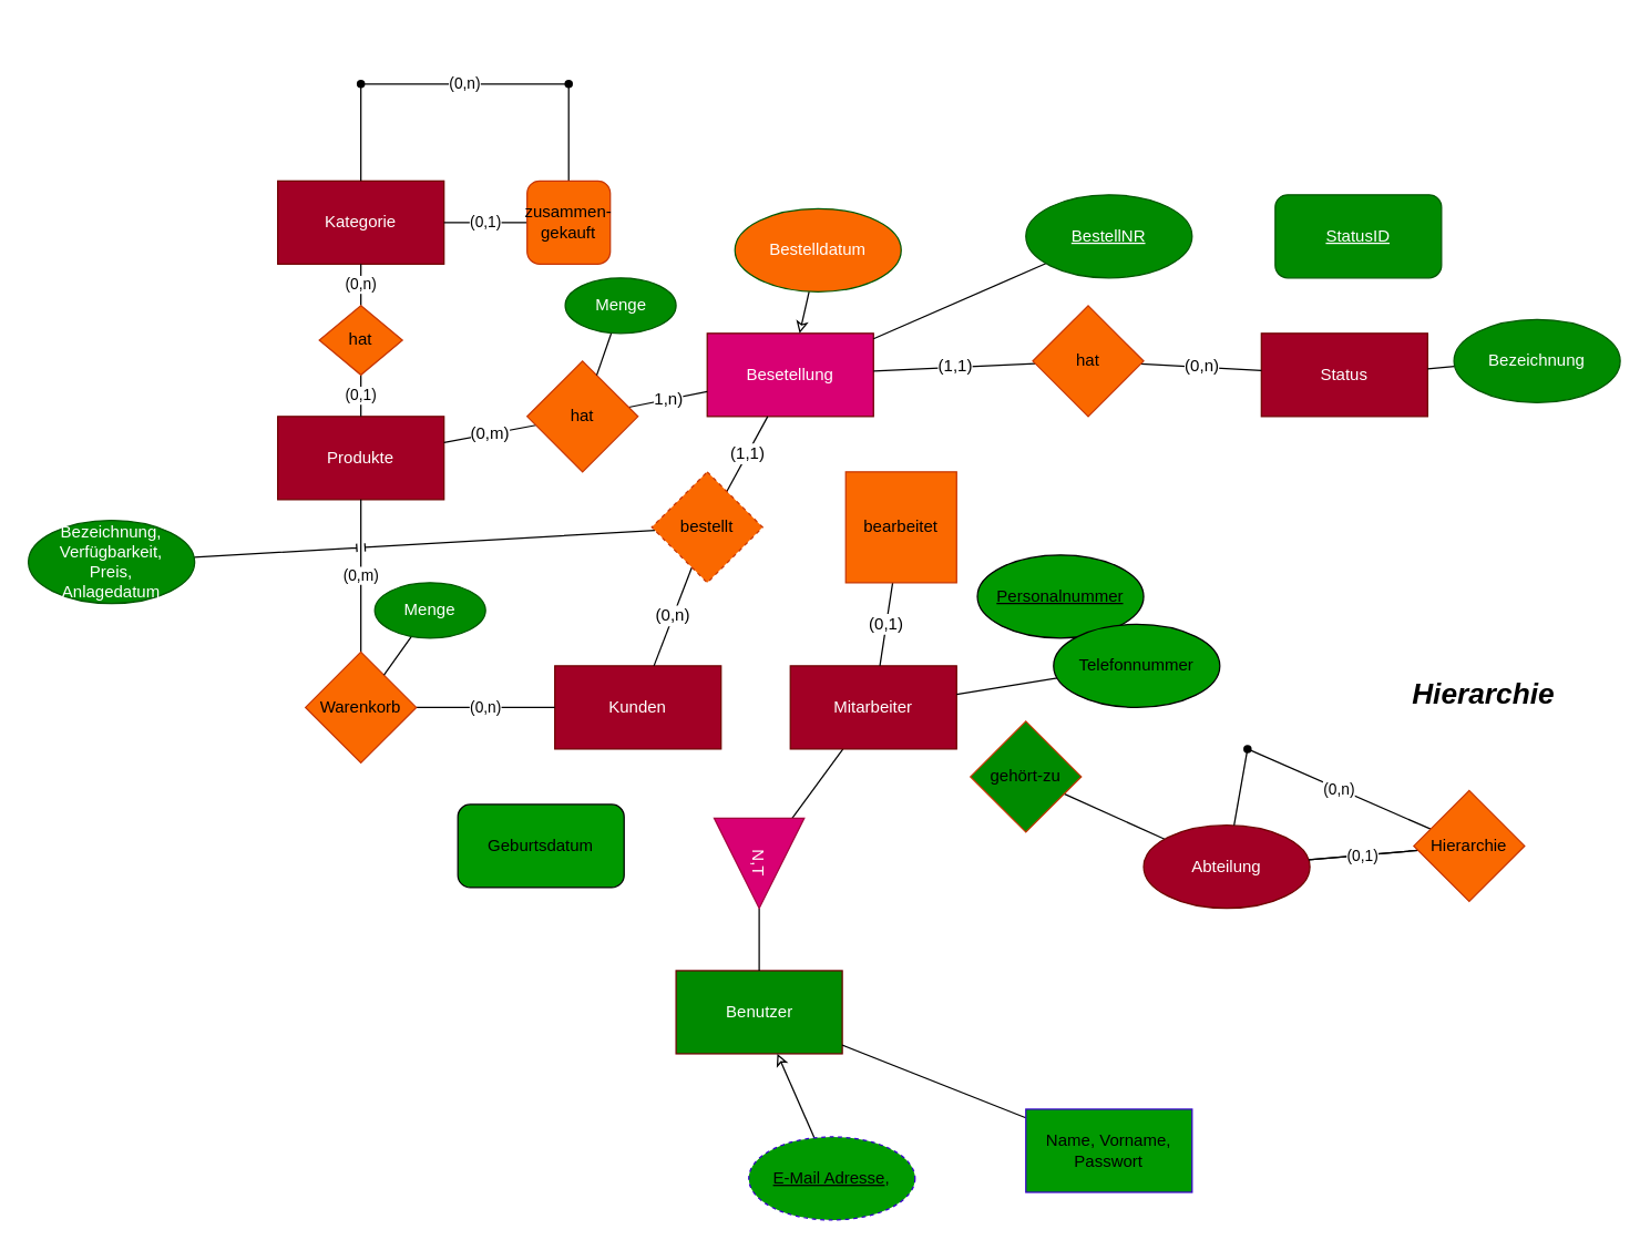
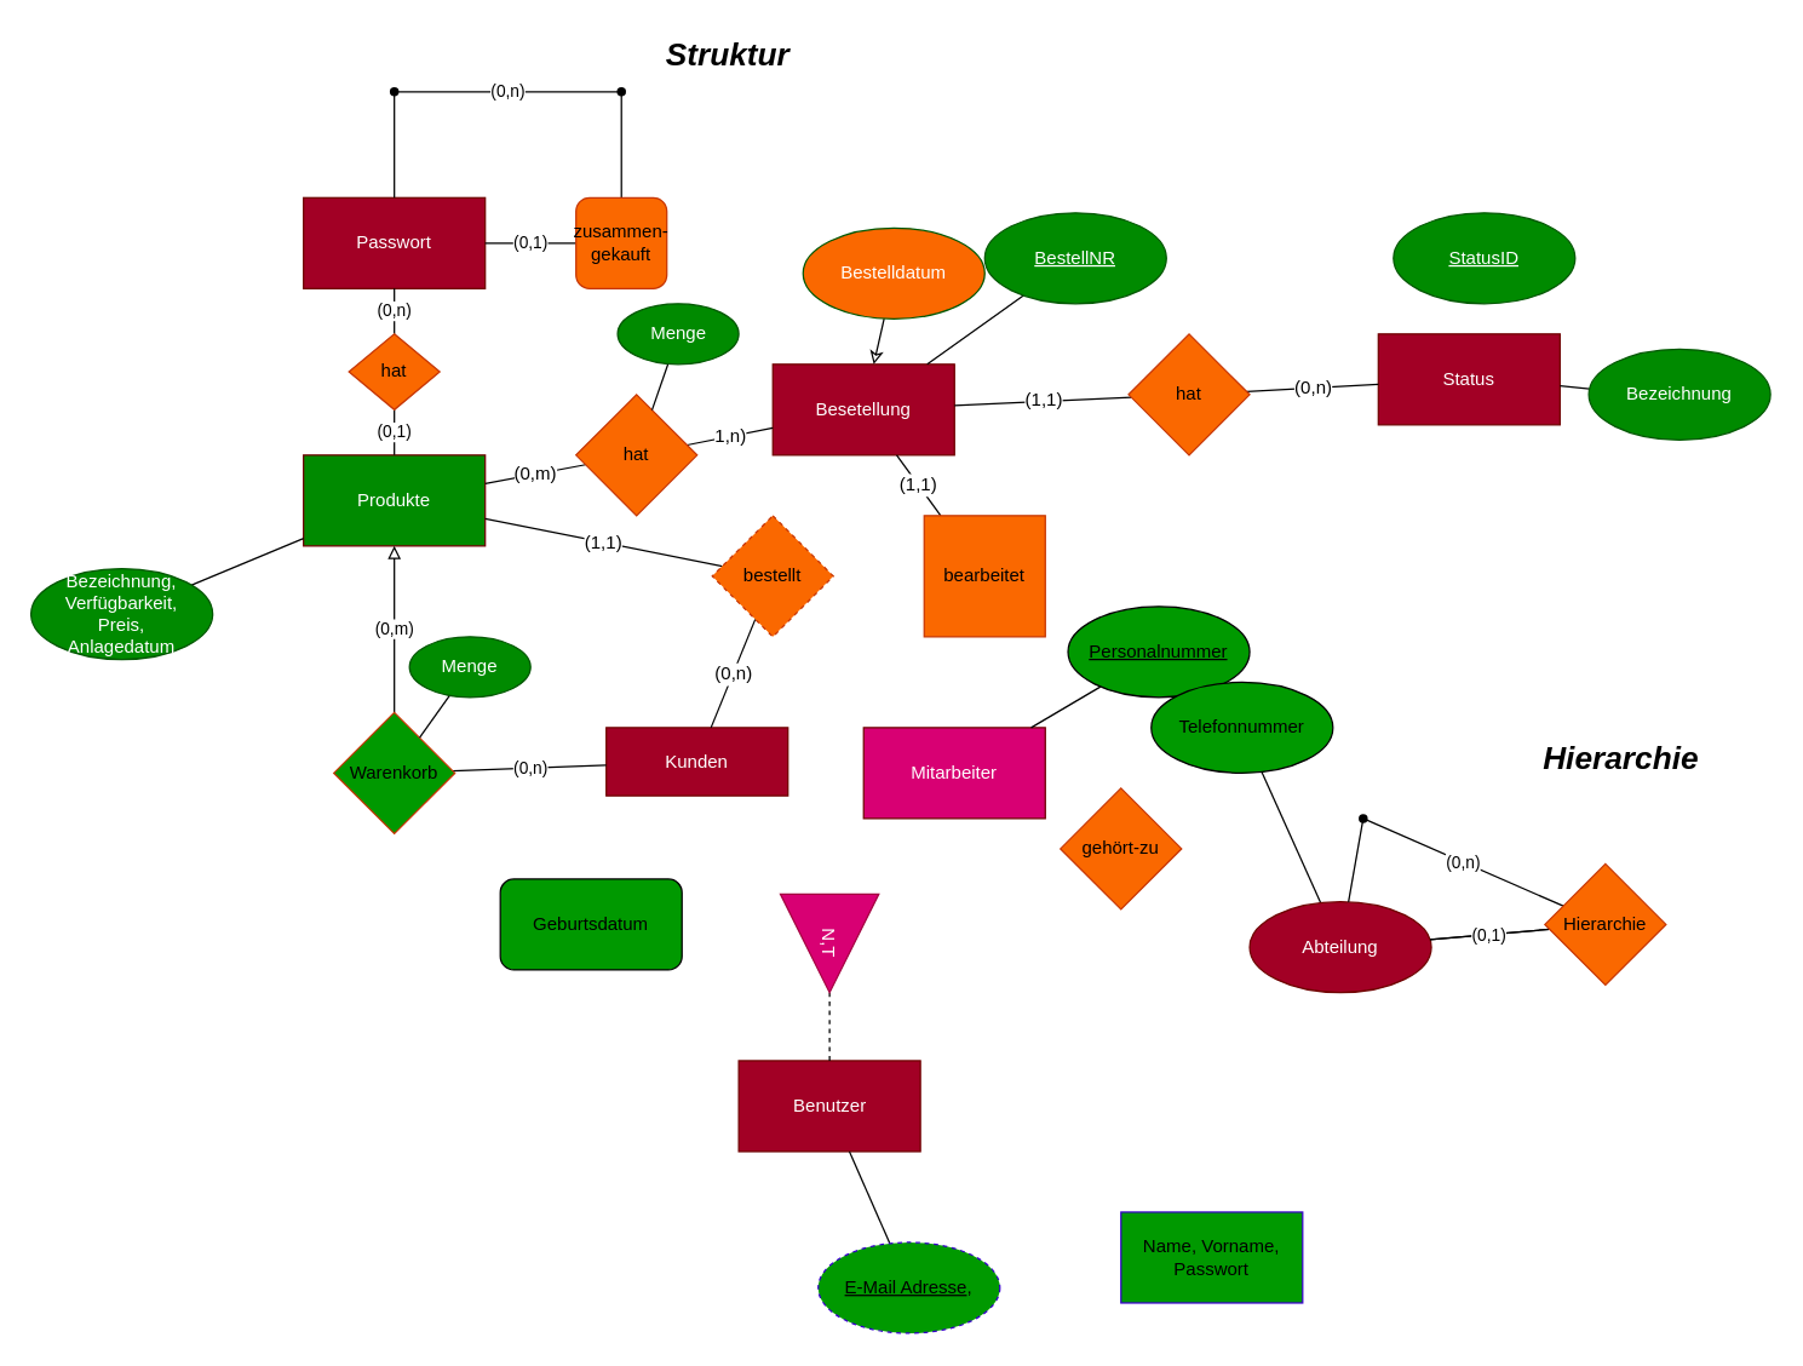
  <mxCell id="0" />
  <mxCell id="1" parent="0" />
- <mxCell id="2" value="Benutzer&lt;br&gt;" style="whiteSpace=wrap;html=1;fillColor=#008a00;fontColor=#ffffff;strokeColor=#6F0000;" parent="1" vertex="1"><mxGeometry x="487.5" y="700" width="120" height="60" as="geometry" /></mxCell>
- <mxCell id="3" value="" style="edgeStyle=none;html=1;endArrow=classic;endFill=0;curved=1;" parent="1" source="4" target="2" edge="1"><mxGeometry relative="1" as="geometry" /></mxCell>
+ <mxCell id="2" value="Benutzer&lt;br&gt;" style="whiteSpace=wrap;html=1;fillColor=#a20025;fontColor=#ffffff;strokeColor=#6F0000;" parent="1" vertex="1"><mxGeometry x="487.5" y="700" width="120" height="60" as="geometry" /></mxCell>
+ <mxCell id="3" value="" style="edgeStyle=none;html=1;endArrow=none;endFill=0;curved=1;" parent="1" source="4" target="2" edge="1"><mxGeometry relative="1" as="geometry" /></mxCell>
  <mxCell id="4" value="&lt;u&gt;E-Mail Adresse&lt;/u&gt;," style="ellipse;whiteSpace=wrap;html=1;strokeColor=#3700CC;gradientColor=none;fillColor=#009900;dashed=1;" parent="1" vertex="1"><mxGeometry x="540" y="820" width="120" height="60" as="geometry" /></mxCell>
- <mxCell id="5" value="" style="edgeStyle=none;html=1;endArrow=none;endFill=0;curved=1;" parent="1" source="6" target="2" edge="1"><mxGeometry relative="1" as="geometry" /></mxCell>
  <mxCell id="6" value="Name, Vorname, Passwort" style="whiteSpace=wrap;html=1;strokeColor=#3700CC;gradientColor=none;fillColor=#009900;rounded=0;" parent="1" vertex="1"><mxGeometry x="740" y="800" width="120" height="60" as="geometry" /></mxCell>
- <mxCell id="7" value="" style="edgeStyle=none;html=1;endArrow=none;endFill=0;curved=1;" parent="1" source="9" target="10" edge="1"><mxGeometry relative="1" as="geometry" /></mxCell>
- <mxCell id="8" value="" style="edgeStyle=none;html=1;endArrow=none;endFill=0;curved=1;" parent="1" source="9" target="2" edge="1"><mxGeometry relative="1" as="geometry" /></mxCell>
+ <mxCell id="8" value="" style="edgeStyle=none;html=1;endArrow=none;endFill=0;curved=1;dashed=1;" parent="1" source="9" target="2" edge="1"><mxGeometry relative="1" as="geometry" /></mxCell>
  <mxCell id="9" value="N,T" style="triangle;whiteSpace=wrap;html=1;rotation=90;strokeColor=#A50040;fillColor=#d80073;fontColor=#ffffff;" parent="1" vertex="1"><mxGeometry x="515" y="590" width="65" height="65" as="geometry" /></mxCell>
- <mxCell id="10" value="Mitarbeiter" style="whiteSpace=wrap;html=1;fillColor=#a20025;fontColor=#ffffff;strokeColor=#6F0000;" parent="1" vertex="1"><mxGeometry x="570" y="480" width="120" height="60" as="geometry" /></mxCell>
- <mxCell id="11" value="Kunden" style="whiteSpace=wrap;html=1;fillColor=#a20025;fontColor=#ffffff;strokeColor=#6F0000;" parent="1" vertex="1"><mxGeometry x="400" y="480" width="120" height="60" as="geometry" /></mxCell>
+ <mxCell id="10" value="Mitarbeiter" style="whiteSpace=wrap;html=1;fillColor=#d80073;fontColor=#ffffff;strokeColor=#6F0000;" parent="1" vertex="1"><mxGeometry x="570" y="480" width="120" height="60" as="geometry" /></mxCell>
+ <mxCell id="11" value="Kunden" style="whiteSpace=wrap;html=1;fillColor=#a20025;fontColor=#ffffff;strokeColor=#6F0000;" parent="1" vertex="1"><mxGeometry x="400" y="480" width="120" height="45" as="geometry" /></mxCell>
  <mxCell id="12" value="Geburtsdatum" style="whiteSpace=wrap;html=1;fillColor=#009900;gradientColor=none;rounded=1;" parent="1" vertex="1"><mxGeometry x="330" y="580" width="120" height="60" as="geometry" /></mxCell>
+ <mxCell id="13" value="" style="edgeStyle=none;curved=1;html=1;endArrow=none;endFill=0;" parent="1" source="14" target="10" edge="1"><mxGeometry relative="1" as="geometry" /></mxCell>
  <mxCell id="14" value="&lt;u&gt;Personalnummer&lt;br&gt;&lt;/u&gt;" style="ellipse;whiteSpace=wrap;html=1;fillColor=#009900;gradientColor=none;" parent="1" vertex="1"><mxGeometry x="705" y="400" width="120" height="60" as="geometry" /></mxCell>
- <mxCell id="15" value="" style="edgeStyle=none;curved=1;html=1;endArrow=none;endFill=0;" parent="1" source="16" target="10" edge="1"><mxGeometry relative="1" as="geometry" /></mxCell>
+ <mxCell id="15" value="" style="edgeStyle=none;curved=1;html=1;endArrow=none;endFill=0;" parent="1" source="16" target="18" edge="1"><mxGeometry relative="1" as="geometry" /></mxCell>
  <mxCell id="16" value="Telefonnummer" style="ellipse;whiteSpace=wrap;html=1;fillColor=#009900;gradientColor=none;" parent="1" vertex="1"><mxGeometry x="760" y="450" width="120" height="60" as="geometry" /></mxCell>
- <mxCell id="17" value="" style="edgeStyle=none;curved=1;html=1;endArrow=none;endFill=0;" parent="1" source="18" target="19" edge="1"><mxGeometry relative="1" as="geometry" /></mxCell>
  <mxCell id="18" value="Abteilung" style="ellipse;whiteSpace=wrap;html=1;fillColor=#a20025;fontColor=#ffffff;strokeColor=#6F0000;" parent="1" vertex="1"><mxGeometry x="825" y="595" width="120" height="60" as="geometry" /></mxCell>
- <mxCell id="19" value="gehört-zu" style="rhombus;whiteSpace=wrap;html=1;strokeColor=#C73500;fillColor=#008a00;fontColor=#000000;" parent="1" vertex="1"><mxGeometry x="700" y="520" width="80" height="80" as="geometry" /></mxCell>
+ <mxCell id="19" value="gehört-zu" style="rhombus;whiteSpace=wrap;html=1;strokeColor=#C73500;fillColor=#fa6800;fontColor=#000000;" parent="1" vertex="1"><mxGeometry x="700" y="520" width="80" height="80" as="geometry" /></mxCell>
  <mxCell id="20" value="" style="edgeStyle=none;curved=1;html=1;endArrow=none;endFill=0;" parent="1" source="23" target="18" edge="1"><mxGeometry relative="1" as="geometry" /></mxCell>
  <mxCell id="21" value="(0,1)" style="edgeStyle=none;html=1;endArrow=none;endFill=0;rounded=0;jumpStyle=line;" parent="1" source="23" target="18" edge="1"><mxGeometry relative="1" as="geometry" /></mxCell>
  <mxCell id="22" value="(0,n)" style="edgeStyle=none;rounded=0;jumpStyle=line;html=1;endArrow=none;endFill=0;" parent="1" source="23" target="25" edge="1"><mxGeometry relative="1" as="geometry" /></mxCell>
  <mxCell id="23" value="Hierarchie" style="rhombus;whiteSpace=wrap;html=1;strokeColor=#C73500;fillColor=#fa6800;rounded=0;fontColor=#000000;" parent="1" vertex="1"><mxGeometry x="1020" y="570" width="80" height="80" as="geometry" /></mxCell>
  <mxCell id="24" value="" style="edgeStyle=none;rounded=0;jumpStyle=line;html=1;endArrow=none;endFill=0;" parent="1" source="25" target="18" edge="1"><mxGeometry relative="1" as="geometry" /></mxCell>
  <mxCell id="25" value="" style="shape=waypoint;sketch=0;size=6;pointerEvents=1;points=[];fillColor=none;resizable=0;rotatable=0;perimeter=centerPerimeter;snapToPoint=1;rounded=0;strokeColor=default;" parent="1" vertex="1"><mxGeometry x="880" y="520" width="40" height="40" as="geometry" /></mxCell>
- <mxCell id="26" value="Produkte" style="whiteSpace=wrap;html=1;rounded=0;strokeColor=#6F0000;fillColor=#a20025;fontColor=#ffffff;" parent="1" vertex="1"><mxGeometry x="200" y="300" width="120" height="60" as="geometry" /></mxCell>
- <mxCell id="27" value="(0,m)" style="edgeStyle=none;rounded=0;jumpStyle=line;html=1;endArrow=none;endFill=0;" parent="1" source="29" target="26" edge="1"><mxGeometry relative="1" as="geometry" /></mxCell>
+ <mxCell id="26" value="Produkte" style="whiteSpace=wrap;html=1;rounded=0;strokeColor=#6F0000;fillColor=#008a00;fontColor=#ffffff;" parent="1" vertex="1"><mxGeometry x="200" y="300" width="120" height="60" as="geometry" /></mxCell>
+ <mxCell id="27" value="(0,m)" style="edgeStyle=none;rounded=0;jumpStyle=line;html=1;endArrow=block;endFill=0;" parent="1" source="29" target="26" edge="1"><mxGeometry relative="1" as="geometry" /></mxCell>
  <mxCell id="28" value="(0,n)" style="edgeStyle=none;rounded=0;jumpStyle=line;html=1;endArrow=none;endFill=0;" parent="1" source="29" target="11" edge="1"><mxGeometry relative="1" as="geometry" /></mxCell>
- <mxCell id="29" value="Warenkorb" style="rhombus;whiteSpace=wrap;html=1;rounded=0;strokeColor=#C73500;fillColor=#fa6800;fontColor=#000000;" parent="1" vertex="1"><mxGeometry x="220" y="470" width="80" height="80" as="geometry" /></mxCell>
+ <mxCell id="29" value="Warenkorb" style="rhombus;whiteSpace=wrap;html=1;rounded=0;strokeColor=#C73500;fillColor=#009900;fontColor=#000000;" parent="1" vertex="1"><mxGeometry x="220" y="470" width="80" height="80" as="geometry" /></mxCell>
  <mxCell id="30" value="" style="edgeStyle=none;rounded=0;jumpStyle=line;html=1;endArrow=none;endFill=0;" parent="1" source="31" target="29" edge="1"><mxGeometry relative="1" as="geometry" /></mxCell>
  <mxCell id="31" value="Menge" style="ellipse;whiteSpace=wrap;html=1;rounded=0;strokeColor=#005700;fillColor=#008a00;fontColor=#ffffff;" parent="1" vertex="1"><mxGeometry x="270" y="420" width="80" height="40" as="geometry" /></mxCell>
- <mxCell id="32" value="" style="edgeStyle=none;rounded=0;jumpStyle=line;html=1;endArrow=none;endFill=0;" parent="1" source="33" target="50" edge="1"><mxGeometry relative="1" as="geometry" /></mxCell>
+ <mxCell id="32" value="" style="edgeStyle=none;rounded=0;jumpStyle=line;html=1;endArrow=none;endFill=0;" parent="1" source="33" target="26" edge="1"><mxGeometry relative="1" as="geometry" /></mxCell>
  <mxCell id="33" value="Bezeichnung,&lt;br&gt;Verfügbarkeit,&lt;br&gt;Preis,&lt;br&gt;Anlagedatum" style="ellipse;whiteSpace=wrap;html=1;rounded=0;strokeColor=#005700;fillColor=#008a00;fontColor=#ffffff;" parent="1" vertex="1"><mxGeometry x="20" y="375" width="120" height="60" as="geometry" /></mxCell>
- <mxCell id="34" value="Kategorie" style="whiteSpace=wrap;html=1;rounded=0;strokeColor=#6F0000;fillColor=#a20025;fontColor=#ffffff;" parent="1" vertex="1"><mxGeometry x="200" y="130" width="120" height="60" as="geometry" /></mxCell>
+ <mxCell id="34" value="Passwort" style="whiteSpace=wrap;html=1;rounded=0;strokeColor=#6F0000;fillColor=#a20025;fontColor=#ffffff;" parent="1" vertex="1"><mxGeometry x="200" y="130" width="120" height="60" as="geometry" /></mxCell>
  <mxCell id="35" value="(0,n)" style="edgeStyle=none;rounded=0;jumpStyle=line;html=1;endArrow=none;endFill=0;" parent="1" source="37" target="34" edge="1"><mxGeometry relative="1" as="geometry" /></mxCell>
  <mxCell id="36" value="(0,1)" style="edgeStyle=none;rounded=0;jumpStyle=line;html=1;endArrow=none;endFill=0;" parent="1" source="37" target="26" edge="1"><mxGeometry relative="1" as="geometry" /></mxCell>
  <mxCell id="37" value="hat&lt;br&gt;" style="rhombus;whiteSpace=wrap;html=1;rounded=0;strokeColor=#C73500;fillColor=#fa6800;fontColor=#000000;" parent="1" vertex="1"><mxGeometry x="230" y="220" width="60" height="50" as="geometry" /></mxCell>
  <mxCell id="38" value="(0,1)" style="edgeStyle=none;rounded=0;jumpStyle=line;html=1;endArrow=none;endFill=0;" parent="1" source="40" target="34" edge="1"><mxGeometry relative="1" as="geometry" /></mxCell>
  <mxCell id="39" value="" style="edgeStyle=none;rounded=0;jumpStyle=line;html=1;endArrow=none;endFill=0;" parent="1" source="40" target="41" edge="1"><mxGeometry relative="1" as="geometry" /></mxCell>
  <mxCell id="40" value="zusammen-gekauft" style="whiteSpace=wrap;html=1;strokeColor=#C73500;fillColor=#fa6800;fontColor=#000000;rounded=1;" parent="1" vertex="1"><mxGeometry x="380" y="130" width="60" height="60" as="geometry" /></mxCell>
  <mxCell id="41" value="" style="shape=waypoint;sketch=0;size=6;pointerEvents=1;points=[];fillColor=none;resizable=0;rotatable=0;perimeter=centerPerimeter;snapToPoint=1;rounded=0;strokeColor=default;" parent="1" vertex="1"><mxGeometry x="390" y="40" width="40" height="40" as="geometry" /></mxCell>
  <mxCell id="42" value="" style="edgeStyle=none;rounded=0;jumpStyle=line;html=1;endArrow=none;endFill=0;" parent="1" source="44" target="34" edge="1"><mxGeometry relative="1" as="geometry" /></mxCell>
  <mxCell id="43" value="(0,n)" style="edgeStyle=none;rounded=0;jumpStyle=line;html=1;endArrow=none;endFill=0;" parent="1" source="44" target="41" edge="1"><mxGeometry relative="1" as="geometry" /></mxCell>
  <mxCell id="44" value="" style="shape=waypoint;sketch=0;size=6;pointerEvents=1;points=[];fillColor=none;resizable=0;rotatable=0;perimeter=centerPerimeter;snapToPoint=1;rounded=0;strokeColor=default;" parent="1" vertex="1"><mxGeometry x="240" y="40" width="40" height="40" as="geometry" /></mxCell>
+ <mxCell id="45" value="&lt;b style=&quot;font-size: 21px;&quot;&gt;&lt;i style=&quot;font-size: 21px;&quot;&gt;Struktur&lt;/i&gt;&lt;/b&gt;" style="text;html=1;align=center;verticalAlign=middle;resizable=0;points=[];autosize=1;strokeColor=none;fillColor=none;rounded=0;fontSize=21;" parent="1" vertex="1"><mxGeometry x="430" y="20" width="100" height="30" as="geometry" /></mxCell>
  <mxCell id="46" value="&lt;b&gt;&lt;i&gt;Hierarchie&lt;/i&gt;&lt;/b&gt;" style="text;html=1;align=center;verticalAlign=middle;resizable=0;points=[];autosize=1;strokeColor=none;fillColor=none;fontSize=21;" parent="1" vertex="1"><mxGeometry x="1010" y="485" width="120" height="30" as="geometry" /></mxCell>
- <mxCell id="47" value="Besetellung" style="whiteSpace=wrap;html=1;rounded=0;fontSize=12;strokeColor=#6F0000;fillColor=#d80073;fontColor=#ffffff;" parent="1" vertex="1"><mxGeometry x="510" y="240" width="120" height="60" as="geometry" /></mxCell>
+ <mxCell id="47" value="Besetellung" style="whiteSpace=wrap;html=1;rounded=0;fontSize=12;strokeColor=#6F0000;fillColor=#a20025;fontColor=#ffffff;" parent="1" vertex="1"><mxGeometry x="510" y="240" width="120" height="60" as="geometry" /></mxCell>
  <mxCell id="48" value="(0,n)" style="edgeStyle=none;rounded=0;jumpStyle=line;html=1;fontSize=12;endArrow=none;endFill=0;" parent="1" source="50" target="11" edge="1"><mxGeometry relative="1" as="geometry" /></mxCell>
- <mxCell id="49" value="(1,1)" style="edgeStyle=none;rounded=0;jumpStyle=line;html=1;fontSize=12;endArrow=none;endFill=0;" parent="1" source="50" target="47" edge="1"><mxGeometry relative="1" as="geometry" /></mxCell>
+ <mxCell id="49" value="(1,1)" style="edgeStyle=none;rounded=0;jumpStyle=line;html=1;fontSize=12;endArrow=none;endFill=0;" parent="1" source="50" target="26" edge="1"><mxGeometry relative="1" as="geometry" /></mxCell>
  <mxCell id="50" value="bestellt" style="rhombus;whiteSpace=wrap;html=1;rounded=0;fontSize=12;strokeColor=#C73500;fillColor=#fa6800;fontColor=#000000;dashed=1;" parent="1" vertex="1"><mxGeometry x="470" y="340" width="80" height="80" as="geometry" /></mxCell>
  <mxCell id="51" value="(0,m)" style="edgeStyle=none;rounded=0;jumpStyle=line;html=1;fontSize=12;endArrow=none;endFill=0;" parent="1" source="53" target="26" edge="1"><mxGeometry relative="1" as="geometry" /></mxCell>
  <mxCell id="52" value="1,n)" style="edgeStyle=none;rounded=0;jumpStyle=line;html=1;fontSize=12;endArrow=none;endFill=0;" parent="1" source="53" target="47" edge="1"><mxGeometry relative="1" as="geometry" /></mxCell>
  <mxCell id="53" value="hat" style="rhombus;whiteSpace=wrap;html=1;rounded=0;fontSize=12;strokeColor=#C73500;fillColor=#fa6800;fontColor=#000000;" parent="1" vertex="1"><mxGeometry x="380" y="260" width="80" height="80" as="geometry" /></mxCell>
  <mxCell id="54" value="" style="edgeStyle=none;rounded=0;jumpStyle=line;html=1;fontSize=12;endArrow=none;endFill=0;" parent="1" source="55" target="47" edge="1"><mxGeometry relative="1" as="geometry" /></mxCell>
- <mxCell id="55" value="&lt;u&gt;BestellNR&lt;/u&gt;" style="ellipse;whiteSpace=wrap;html=1;rounded=0;fontSize=12;strokeColor=#005700;fillColor=#008a00;fontColor=#ffffff;" parent="1" vertex="1"><mxGeometry x="740" y="140" width="120" height="60" as="geometry" /></mxCell>
+ <mxCell id="55" value="&lt;u&gt;BestellNR&lt;/u&gt;" style="ellipse;whiteSpace=wrap;html=1;rounded=0;fontSize=12;strokeColor=#005700;fillColor=#008a00;fontColor=#ffffff;" parent="1" vertex="1"><mxGeometry x="650" y="140" width="120" height="60" as="geometry" /></mxCell>
  <mxCell id="56" value="" style="edgeStyle=none;rounded=0;jumpStyle=line;html=1;fontSize=12;endArrow=classic;endFill=0;" parent="1" source="57" target="47" edge="1"><mxGeometry relative="1" as="geometry" /></mxCell>
  <mxCell id="57" value="Bestelldatum" style="ellipse;whiteSpace=wrap;html=1;rounded=0;fontSize=12;strokeColor=#005700;fillColor=#fa6800;fontColor=#ffffff;" parent="1" vertex="1"><mxGeometry x="530" y="150" width="120" height="60" as="geometry" /></mxCell>
  <mxCell id="58" value="" style="edgeStyle=none;rounded=0;jumpStyle=line;html=1;fontSize=12;endArrow=none;endFill=0;" parent="1" source="59" target="53" edge="1"><mxGeometry relative="1" as="geometry" /></mxCell>
  <mxCell id="59" value="Menge" style="ellipse;whiteSpace=wrap;html=1;rounded=0;fontSize=12;strokeColor=#005700;fillColor=#008a00;fontColor=#ffffff;" parent="1" vertex="1"><mxGeometry x="407.5" y="200" width="80" height="40" as="geometry" /></mxCell>
- <mxCell id="61" value="(0,1)" style="edgeStyle=none;rounded=0;jumpStyle=line;html=1;fontSize=12;endArrow=none;endFill=0;" parent="1" source="62" target="10" edge="1"><mxGeometry relative="1" as="geometry" /></mxCell>
+ <mxCell id="60" value="(1,1)" style="edgeStyle=none;rounded=0;jumpStyle=line;html=1;fontSize=12;endArrow=none;endFill=0;" parent="1" source="62" target="47" edge="1"><mxGeometry relative="1" as="geometry" /></mxCell>
  <mxCell id="62" value="bearbeitet" style="whiteSpace=wrap;html=1;fontSize=12;strokeColor=#C73500;fillColor=#fa6800;fontColor=#000000;rounded=0;" parent="1" vertex="1"><mxGeometry x="610" y="340" width="80" height="80" as="geometry" /></mxCell>
- <mxCell id="63" value="Status" style="whiteSpace=wrap;html=1;rounded=0;fontSize=12;strokeColor=#6F0000;fillColor=#a20025;fontColor=#ffffff;" parent="1" vertex="1"><mxGeometry x="910" y="240" width="120" height="60" as="geometry" /></mxCell>
+ <mxCell id="63" value="Status" style="whiteSpace=wrap;html=1;rounded=0;fontSize=12;strokeColor=#6F0000;fillColor=#a20025;fontColor=#ffffff;" parent="1" vertex="1"><mxGeometry x="910" y="220" width="120" height="60" as="geometry" /></mxCell>
  <mxCell id="64" value="(1,1)" style="edgeStyle=none;rounded=0;jumpStyle=line;html=1;fontSize=12;endArrow=none;endFill=0;" parent="1" source="66" target="47" edge="1"><mxGeometry relative="1" as="geometry" /></mxCell>
  <mxCell id="65" value="(0,n)" style="edgeStyle=none;rounded=0;jumpStyle=line;html=1;fontSize=12;endArrow=none;endFill=0;" parent="1" source="66" target="63" edge="1"><mxGeometry relative="1" as="geometry" /></mxCell>
  <mxCell id="66" value="hat" style="rhombus;whiteSpace=wrap;html=1;rounded=0;fontSize=12;strokeColor=#C73500;fillColor=#fa6800;fontColor=#000000;" parent="1" vertex="1"><mxGeometry x="745" y="220" width="80" height="80" as="geometry" /></mxCell>
- <mxCell id="67" value="&lt;u&gt;StatusID&lt;/u&gt;" style="whiteSpace=wrap;html=1;fontSize=12;strokeColor=#005700;fillColor=#008a00;fontColor=#ffffff;rounded=1;" parent="1" vertex="1"><mxGeometry x="920" y="140" width="120" height="60" as="geometry" /></mxCell>
+ <mxCell id="67" value="&lt;u&gt;StatusID&lt;/u&gt;" style="ellipse;whiteSpace=wrap;html=1;rounded=0;fontSize=12;strokeColor=#005700;fillColor=#008a00;fontColor=#ffffff;" parent="1" vertex="1"><mxGeometry x="920" y="140" width="120" height="60" as="geometry" /></mxCell>
  <mxCell id="68" value="" style="edgeStyle=none;rounded=0;jumpStyle=line;html=1;fontSize=12;endArrow=none;endFill=0;" parent="1" source="69" target="63" edge="1"><mxGeometry relative="1" as="geometry" /></mxCell>
  <mxCell id="69" value="Bezeichnung" style="ellipse;whiteSpace=wrap;html=1;rounded=0;fontSize=12;strokeColor=#005700;fillColor=#008a00;fontColor=#ffffff;" parent="1" vertex="1"><mxGeometry x="1049" y="230" width="120" height="60" as="geometry" /></mxCell>
